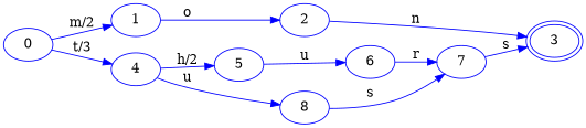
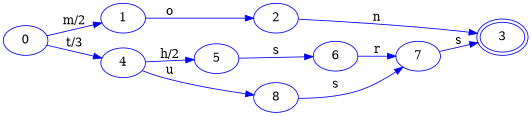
  digraph {
    labeljust=l
    labelloc=l
    rankdir=LR
    node [color=blue]
    edge [color=blue]
    0
    1
    4
    2
    5
    8
    3 [peripheries=2]
    6
    7
    0 -> 1 [label="m/2"]
    0 -> 4 [label="t/3"]
    1 -> 2 [label=o]
    4 -> 5 [label="h/2"]
    4 -> 8 [label=u]
    2 -> 3 [label=n]
-   5 -> 6 [label=u]
+   5 -> 6 [label=s]
    8 -> 7 [label=s]
    6 -> 7 [label=r]
    7 -> 3 [label=s]
  }
